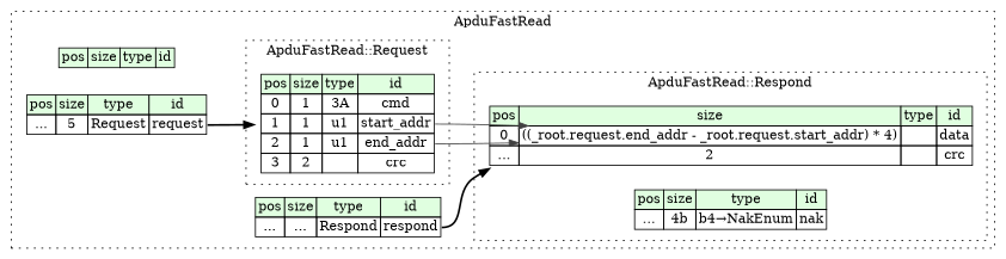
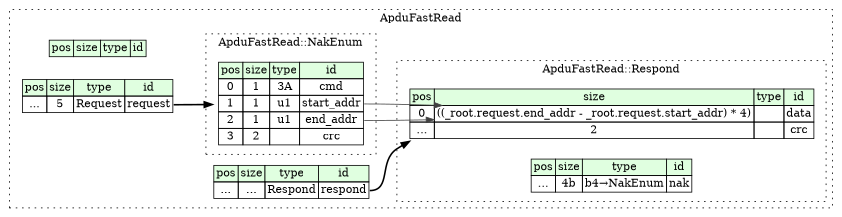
  digraph {
    rankdir=LR
    node [shape=plaintext]
    n1 [label=<<TABLE BORDER="0" CELLBORDER="1" CELLSPACING="0"> 				<TR><TD BGCOLOR="#E0FFE0">pos</TD><TD BGCOLOR="#E0FFE0">size</TD><TD BGCOLOR="#E0FFE0">type</TD><TD BGCOLOR="#E0FFE0">id</TD></TR> 				<TR><TD PORT="cmd_pos">0</TD><TD PORT="cmd_size">1</TD><TD>3A</TD><TD PORT="cmd_type">cmd</TD></TR> 				<TR><TD PORT="start_addr_pos">1</TD><TD PORT="start_addr_size">1</TD><TD>u1</TD><TD PORT="start_addr_type">start_addr</TD></TR> 				<TR><TD PORT="end_addr_pos">2</TD><TD PORT="end_addr_size">1</TD><TD>u1</TD><TD PORT="end_addr_type">end_addr</TD></TR> 				<TR><TD PORT="crc_pos">3</TD><TD PORT="crc_size">2</TD><TD></TD><TD PORT="crc_type">crc</TD></TR> 			</TABLE>>]
    n2 [label=<<TABLE BORDER="0" CELLBORDER="1" CELLSPACING="0"> 				<TR><TD BGCOLOR="#E0FFE0">pos</TD><TD BGCOLOR="#E0FFE0">size</TD><TD BGCOLOR="#E0FFE0">type</TD><TD BGCOLOR="#E0FFE0">id</TD></TR> 				<TR><TD PORT="data_pos">0</TD><TD PORT="data_size">((_root.request.end_addr - _root.request.start_addr) * 4)</TD><TD></TD><TD PORT="data_type">data</TD></TR> 				<TR><TD PORT="crc_pos">...</TD><TD PORT="crc_size">2</TD><TD></TD><TD PORT="crc_type">crc</TD></TR> 			</TABLE>>]
    n3 [label=<<TABLE BORDER="0" CELLBORDER="1" CELLSPACING="0"> 				<TR><TD BGCOLOR="#E0FFE0">pos</TD><TD BGCOLOR="#E0FFE0">size</TD><TD BGCOLOR="#E0FFE0">type</TD><TD BGCOLOR="#E0FFE0">id</TD></TR> 				<TR><TD PORT="nak_pos">...</TD><TD PORT="nak_size">4b</TD><TD>b4→NakEnum</TD><TD PORT="nak_type">nak</TD></TR> 			</TABLE>>]
    n4 [label=<<TABLE BORDER="0" CELLBORDER="1" CELLSPACING="0"> 			<TR><TD BGCOLOR="#E0FFE0">pos</TD><TD BGCOLOR="#E0FFE0">size</TD><TD BGCOLOR="#E0FFE0">type</TD><TD BGCOLOR="#E0FFE0">id</TD></TR> 		</TABLE>>]
    n5 [label=<<TABLE BORDER="0" CELLBORDER="1" CELLSPACING="0"> 			<TR><TD BGCOLOR="#E0FFE0">pos</TD><TD BGCOLOR="#E0FFE0">size</TD><TD BGCOLOR="#E0FFE0">type</TD><TD BGCOLOR="#E0FFE0">id</TD></TR> 			<TR><TD PORT="request_pos">...</TD><TD PORT="request_size">5</TD><TD>Request</TD><TD PORT="request_type">request</TD></TR> 		</TABLE>>]
    n6 [label=<<TABLE BORDER="0" CELLBORDER="1" CELLSPACING="0"> 			<TR><TD BGCOLOR="#E0FFE0">pos</TD><TD BGCOLOR="#E0FFE0">size</TD><TD BGCOLOR="#E0FFE0">type</TD><TD BGCOLOR="#E0FFE0">id</TD></TR> 			<TR><TD PORT="respond_pos">...</TD><TD PORT="respond_size">...</TD><TD>Respond</TD><TD PORT="respond_type">respond</TD></TR> 		</TABLE>>]
    subgraph cluster_1 {
      label=ApduFastRead
      style=dotted
      n4
      n5
      n6
      subgraph cluster_2 {
-       label="ApduFastRead::Request"
+       label="ApduFastRead::NakEnum"
        style=dotted
        n1
      }
      subgraph cluster_3 {
        label="ApduFastRead::Respond"
        style=dotted
        n2
        n3
      }
    }
    n1 -> n2 [color="#404040" headport=data_size tailport=end_addr_type]
    n1 -> n2 [color="#404040" headport=data_size tailport=start_addr_type]
    n5 -> n1 [style=bold tailport=request_type]
    n6 -> n2 [style=bold tailport=respond_type]
  }
